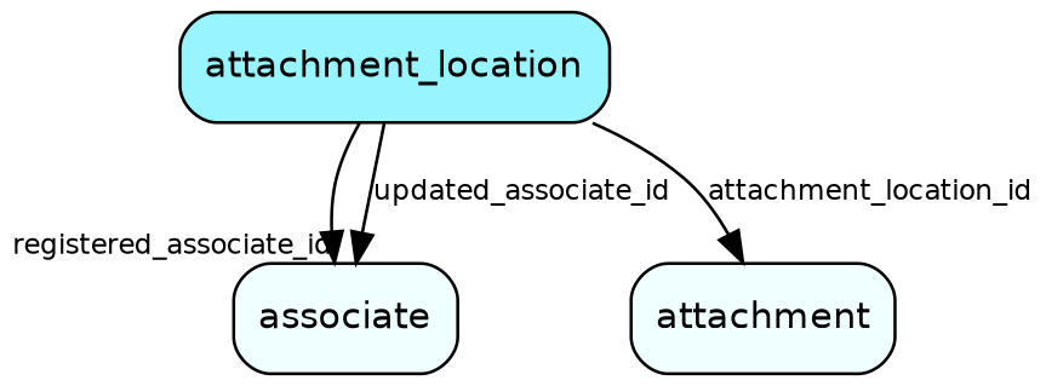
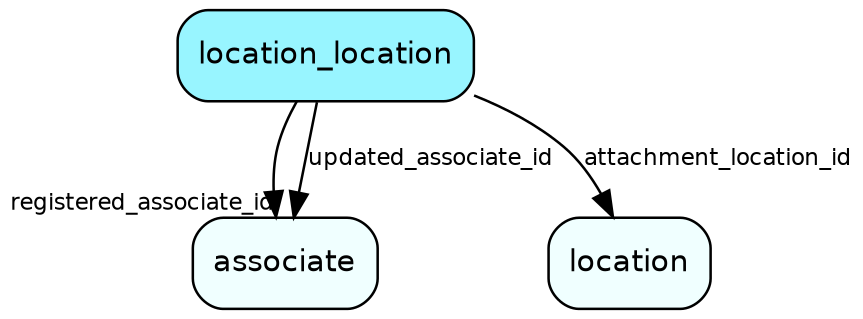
  digraph {
    node [fillcolor=azure1 fontname=Helvetica fontsize=12 shape=box style="rounded, filled"]
    edge [fontname=Helvetica fontsize=9]
-   attachment_location [fillcolor=cadetblue1]
+   attachment_location [fillcolor=cadetblue1 label=location_location]
    associate
-   attachment
+   attachment [label=location]
    attachment_location -> associate [headlabel=registered_associate_id]
    attachment_location -> associate [label=updated_associate_id]
    attachment_location -> attachment [label=attachment_location_id]
  }
